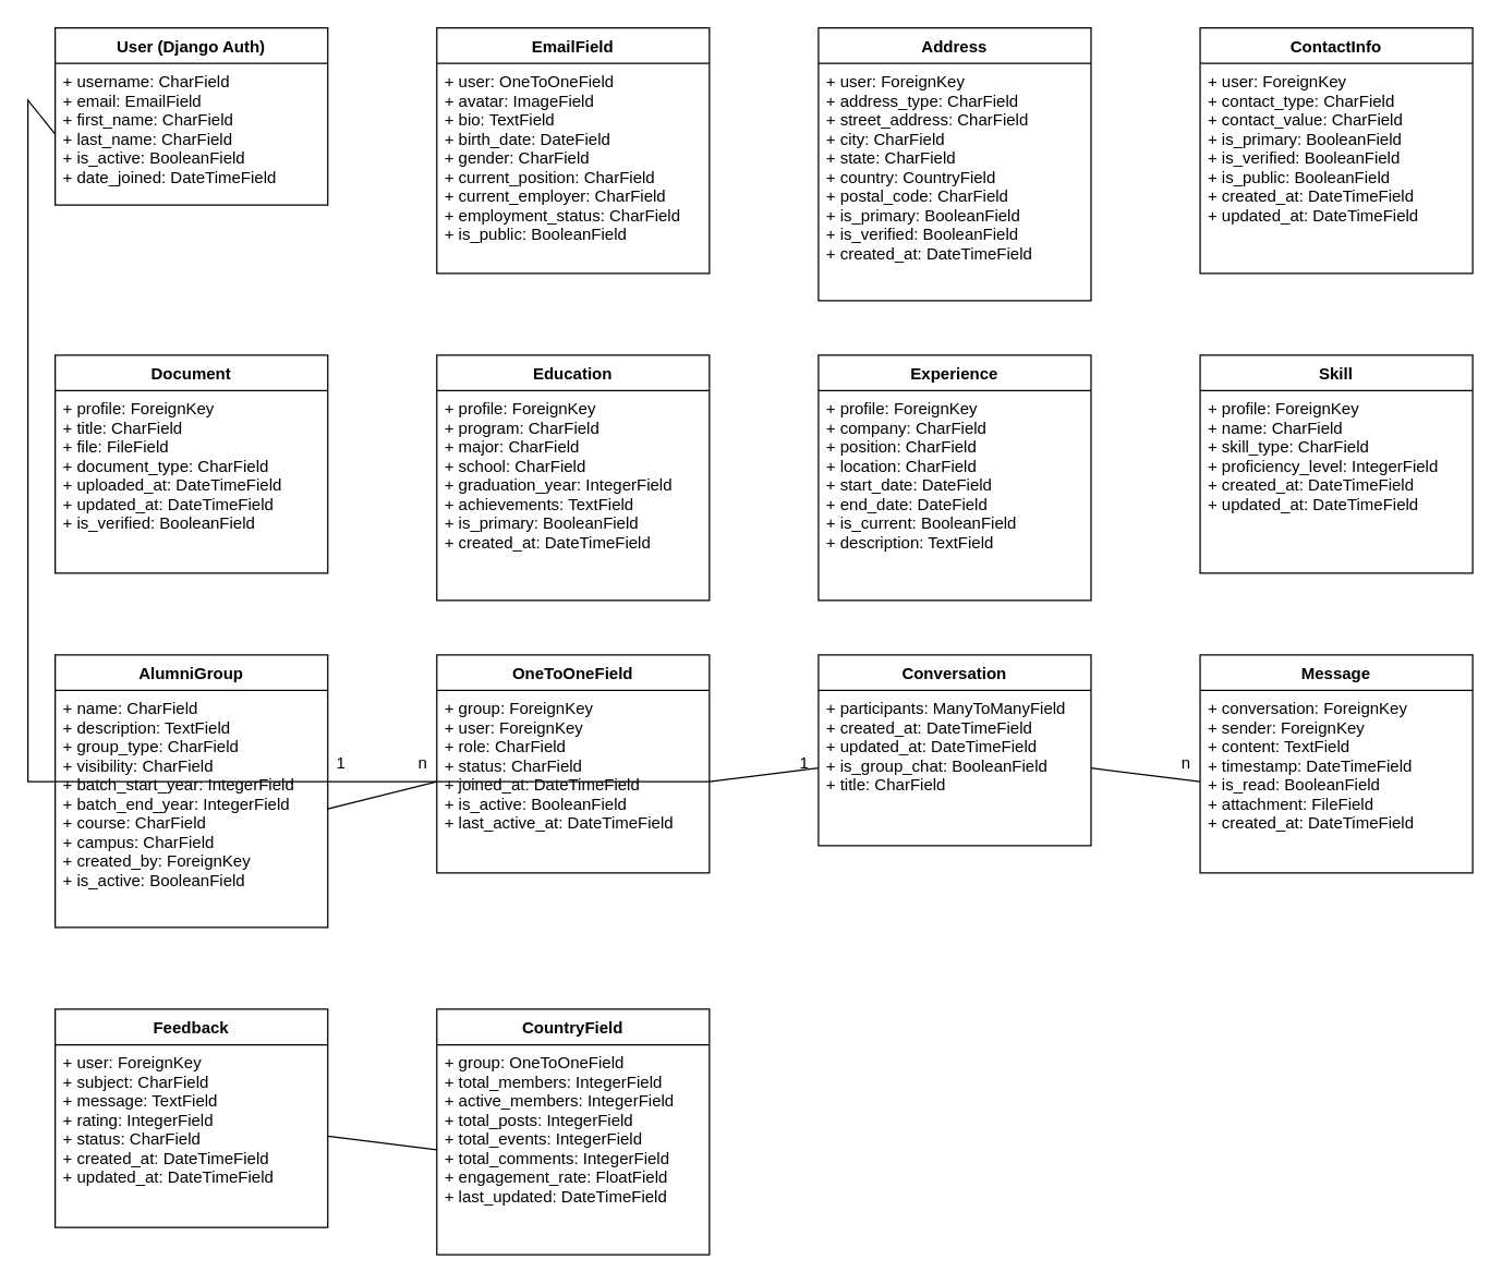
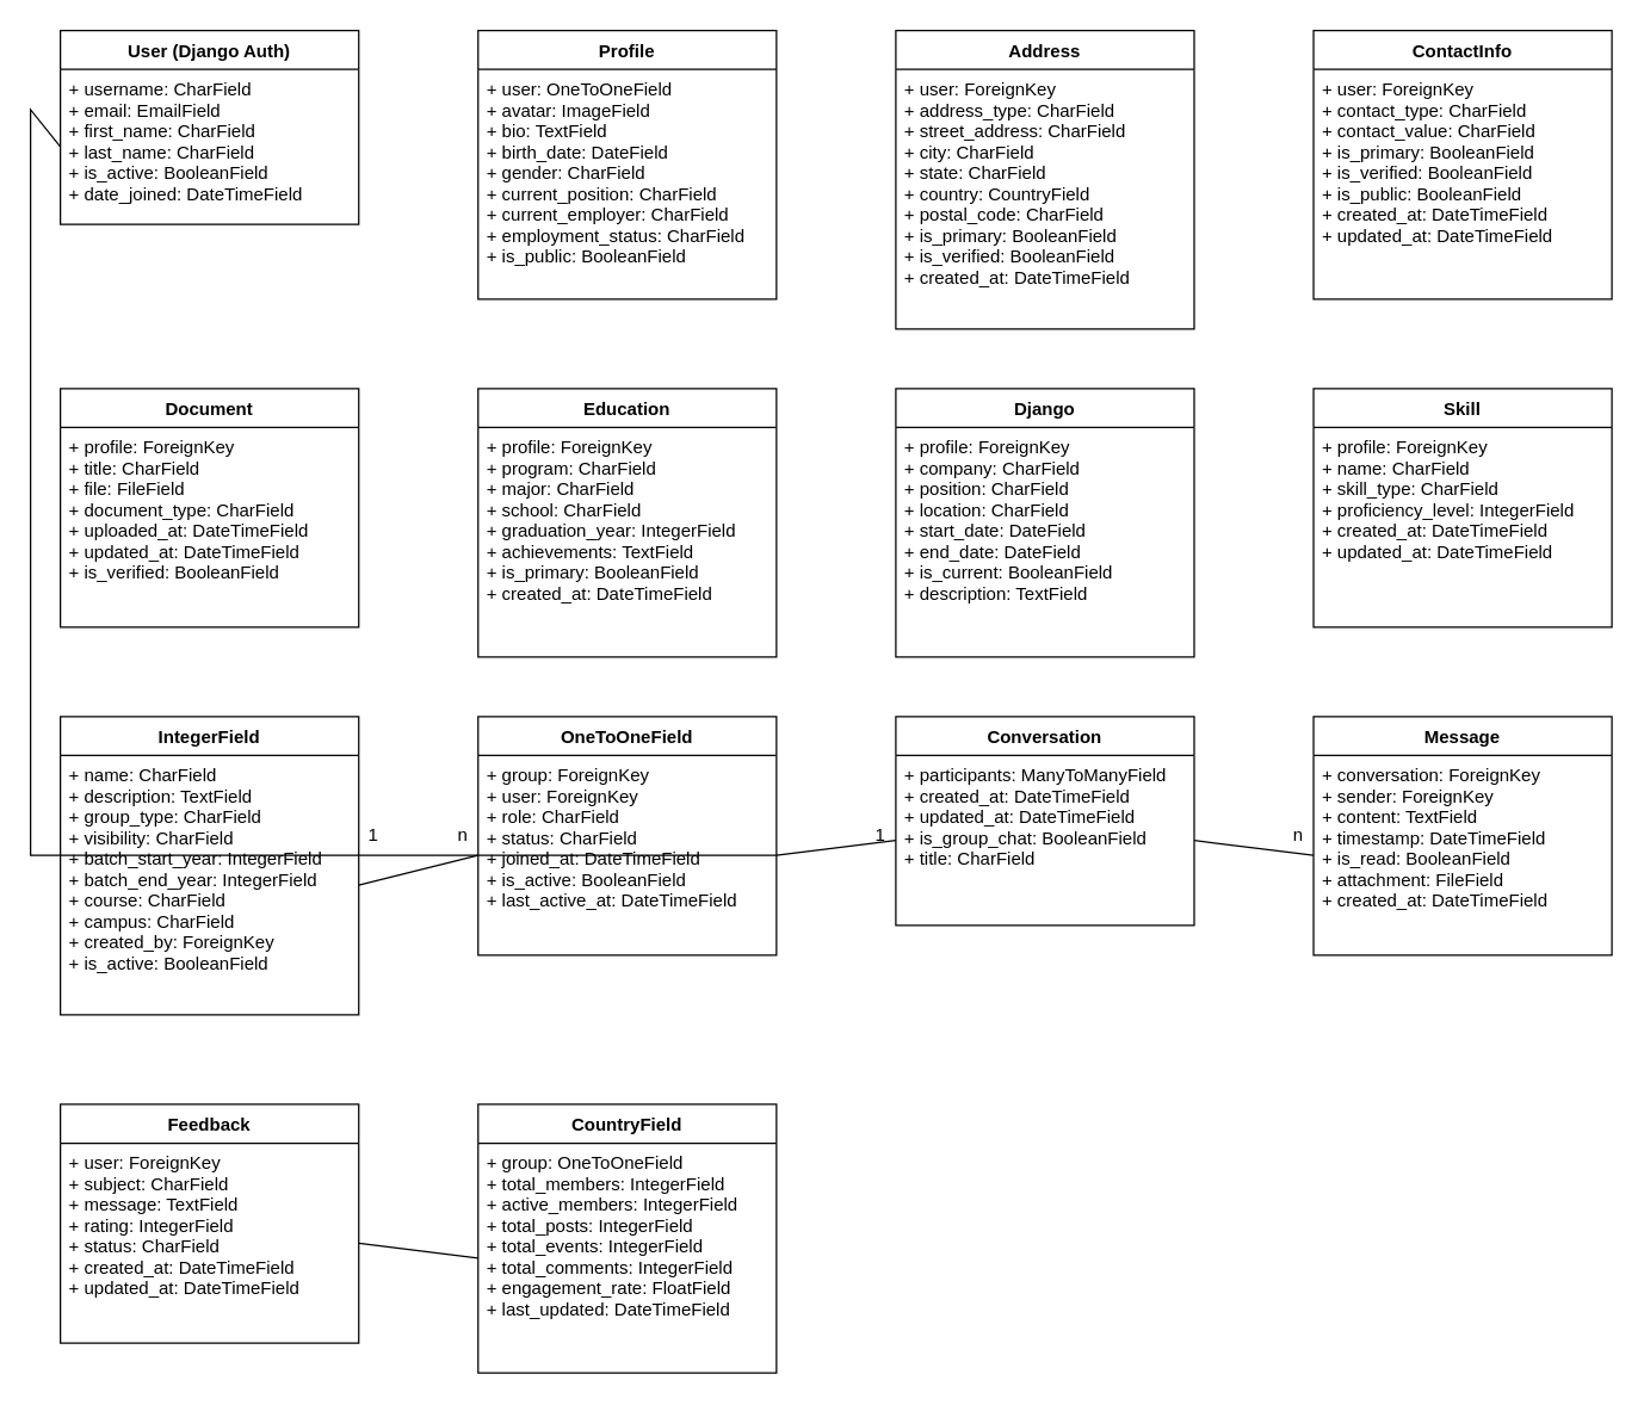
  <mxCell id="0" />
  <mxCell id="1" parent="0" />
  <mxCell id="2" value="User (Django Auth)" style="swimlane;fontStyle=1;align=center;verticalAlign=top;childLayout=stackLayout;horizontal=1;startSize=26;horizontalStack=0;resizeParent=1;resizeParentMax=0;resizeLast=0;collapsible=1;marginBottom=0;" parent="1" vertex="1"><mxGeometry x="40" y="20" width="200" height="130" as="geometry" /></mxCell>
  <mxCell id="3" value="+ username: CharField&#10;+ email: EmailField&#10;+ first_name: CharField&#10;+ last_name: CharField&#10;+ is_active: BooleanField&#10;+ date_joined: DateTimeField" style="text;strokeColor=none;fillColor=none;align=left;verticalAlign=top;spacingLeft=4;spacingRight=4;overflow=hidden;rotatable=0;points=[[0,0.5],[1,0.5]];portConstraint=eastwest;" parent="2" vertex="1"><mxGeometry y="26" width="200" height="104" as="geometry" /></mxCell>
- <mxCell id="4" value="EmailField" style="swimlane;fontStyle=1;align=center;verticalAlign=top;childLayout=stackLayout;horizontal=1;startSize=26;horizontalStack=0;resizeParent=1;resizeParentMax=0;resizeLast=0;collapsible=1;marginBottom=0;" parent="1" vertex="1"><mxGeometry x="320" y="20" width="200" height="180" as="geometry" /></mxCell>
+ <mxCell id="4" value="Profile" style="swimlane;fontStyle=1;align=center;verticalAlign=top;childLayout=stackLayout;horizontal=1;startSize=26;horizontalStack=0;resizeParent=1;resizeParentMax=0;resizeLast=0;collapsible=1;marginBottom=0;" parent="1" vertex="1"><mxGeometry x="320" y="20" width="200" height="180" as="geometry" /></mxCell>
  <mxCell id="5" value="+ user: OneToOneField&#10;+ avatar: ImageField&#10;+ bio: TextField&#10;+ birth_date: DateField&#10;+ gender: CharField&#10;+ current_position: CharField&#10;+ current_employer: CharField&#10;+ employment_status: CharField&#10;+ is_public: BooleanField" style="text;strokeColor=none;fillColor=none;align=left;verticalAlign=top;spacingLeft=4;spacingRight=4;overflow=hidden;rotatable=0;points=[[0,0.5],[1,0.5]];portConstraint=eastwest;" parent="4" vertex="1"><mxGeometry y="26" width="200" height="154" as="geometry" /></mxCell>
  <mxCell id="6" value="Address" style="swimlane;fontStyle=1;align=center;verticalAlign=top;childLayout=stackLayout;horizontal=1;startSize=26;horizontalStack=0;resizeParent=1;resizeParentMax=0;resizeLast=0;collapsible=1;marginBottom=0;" parent="1" vertex="1"><mxGeometry x="600" y="20" width="200" height="200" as="geometry" /></mxCell>
  <mxCell id="7" value="+ user: ForeignKey&#10;+ address_type: CharField&#10;+ street_address: CharField&#10;+ city: CharField&#10;+ state: CharField&#10;+ country: CountryField&#10;+ postal_code: CharField&#10;+ is_primary: BooleanField&#10;+ is_verified: BooleanField&#10;+ created_at: DateTimeField" style="text;strokeColor=none;fillColor=none;align=left;verticalAlign=top;spacingLeft=4;spacingRight=4;overflow=hidden;rotatable=0;points=[[0,0.5],[1,0.5]];portConstraint=eastwest;" parent="6" vertex="1"><mxGeometry y="26" width="200" height="174" as="geometry" /></mxCell>
  <mxCell id="8" value="ContactInfo" style="swimlane;fontStyle=1;align=center;verticalAlign=top;childLayout=stackLayout;horizontal=1;startSize=26;horizontalStack=0;resizeParent=1;resizeParentMax=0;resizeLast=0;collapsible=1;marginBottom=0;" parent="1" vertex="1"><mxGeometry x="880" y="20" width="200" height="180" as="geometry" /></mxCell>
  <mxCell id="9" value="+ user: ForeignKey&#10;+ contact_type: CharField&#10;+ contact_value: CharField&#10;+ is_primary: BooleanField&#10;+ is_verified: BooleanField&#10;+ is_public: BooleanField&#10;+ created_at: DateTimeField&#10;+ updated_at: DateTimeField" style="text;strokeColor=none;fillColor=none;align=left;verticalAlign=top;spacingLeft=4;spacingRight=4;overflow=hidden;rotatable=0;points=[[0,0.5],[1,0.5]];portConstraint=eastwest;" parent="8" vertex="1"><mxGeometry y="26" width="200" height="154" as="geometry" /></mxCell>
  <mxCell id="10" value="Education" style="swimlane;fontStyle=1;align=center;verticalAlign=top;childLayout=stackLayout;horizontal=1;startSize=26;horizontalStack=0;resizeParent=1;resizeParentMax=0;resizeLast=0;collapsible=1;marginBottom=0;" parent="1" vertex="1"><mxGeometry x="320" y="260" width="200" height="180" as="geometry" /></mxCell>
  <mxCell id="11" value="+ profile: ForeignKey&#10;+ program: CharField&#10;+ major: CharField&#10;+ school: CharField&#10;+ graduation_year: IntegerField&#10;+ achievements: TextField&#10;+ is_primary: BooleanField&#10;+ created_at: DateTimeField" style="text;strokeColor=none;fillColor=none;align=left;verticalAlign=top;spacingLeft=4;spacingRight=4;overflow=hidden;rotatable=0;points=[[0,0.5],[1,0.5]];portConstraint=eastwest;" parent="10" vertex="1"><mxGeometry y="26" width="200" height="154" as="geometry" /></mxCell>
- <mxCell id="12" value="Experience" style="swimlane;fontStyle=1;align=center;verticalAlign=top;childLayout=stackLayout;horizontal=1;startSize=26;horizontalStack=0;resizeParent=1;resizeParentMax=0;resizeLast=0;collapsible=1;marginBottom=0;" parent="1" vertex="1"><mxGeometry x="600" y="260" width="200" height="180" as="geometry" /></mxCell>
+ <mxCell id="12" value="Django" style="swimlane;fontStyle=1;align=center;verticalAlign=top;childLayout=stackLayout;horizontal=1;startSize=26;horizontalStack=0;resizeParent=1;resizeParentMax=0;resizeLast=0;collapsible=1;marginBottom=0;" parent="1" vertex="1"><mxGeometry x="600" y="260" width="200" height="180" as="geometry" /></mxCell>
  <mxCell id="13" value="+ profile: ForeignKey&#10;+ company: CharField&#10;+ position: CharField&#10;+ location: CharField&#10;+ start_date: DateField&#10;+ end_date: DateField&#10;+ is_current: BooleanField&#10;+ description: TextField" style="text;strokeColor=none;fillColor=none;align=left;verticalAlign=top;spacingLeft=4;spacingRight=4;overflow=hidden;rotatable=0;points=[[0,0.5],[1,0.5]];portConstraint=eastwest;" parent="12" vertex="1"><mxGeometry y="26" width="200" height="154" as="geometry" /></mxCell>
  <mxCell id="14" value="Skill" style="swimlane;fontStyle=1;align=center;verticalAlign=top;childLayout=stackLayout;horizontal=1;startSize=26;horizontalStack=0;resizeParent=1;resizeParentMax=0;resizeLast=0;collapsible=1;marginBottom=0;" parent="1" vertex="1"><mxGeometry x="880" y="260" width="200" height="160" as="geometry" /></mxCell>
  <mxCell id="15" value="+ profile: ForeignKey&#10;+ name: CharField&#10;+ skill_type: CharField&#10;+ proficiency_level: IntegerField&#10;+ created_at: DateTimeField&#10;+ updated_at: DateTimeField" style="text;strokeColor=none;fillColor=none;align=left;verticalAlign=top;spacingLeft=4;spacingRight=4;overflow=hidden;rotatable=0;points=[[0,0.5],[1,0.5]];portConstraint=eastwest;" parent="14" vertex="1"><mxGeometry y="26" width="200" height="134" as="geometry" /></mxCell>
  <mxCell id="16" value="Document" style="swimlane;fontStyle=1;align=center;verticalAlign=top;childLayout=stackLayout;horizontal=1;startSize=26;horizontalStack=0;resizeParent=1;resizeParentMax=0;resizeLast=0;collapsible=1;marginBottom=0;" parent="1" vertex="1"><mxGeometry x="40" y="260" width="200" height="160" as="geometry" /></mxCell>
  <mxCell id="17" value="+ profile: ForeignKey&#10;+ title: CharField&#10;+ file: FileField&#10;+ document_type: CharField&#10;+ uploaded_at: DateTimeField&#10;+ updated_at: DateTimeField&#10;+ is_verified: BooleanField" style="text;strokeColor=none;fillColor=none;align=left;verticalAlign=top;spacingLeft=4;spacingRight=4;overflow=hidden;rotatable=0;points=[[0,0.5],[1,0.5]];portConstraint=eastwest;" parent="16" vertex="1"><mxGeometry y="26" width="200" height="134" as="geometry" /></mxCell>
- <mxCell id="18" value="AlumniGroup" style="swimlane;fontStyle=1;align=center;verticalAlign=top;childLayout=stackLayout;horizontal=1;startSize=26;horizontalStack=0;resizeParent=1;resizeParentMax=0;resizeLast=0;collapsible=1;marginBottom=0;" vertex="1" parent="1"><mxGeometry x="40" y="480" width="200" height="200" as="geometry" /></mxCell>
+ <mxCell id="18" value="IntegerField" style="swimlane;fontStyle=1;align=center;verticalAlign=top;childLayout=stackLayout;horizontal=1;startSize=26;horizontalStack=0;resizeParent=1;resizeParentMax=0;resizeLast=0;collapsible=1;marginBottom=0;" vertex="1" parent="1"><mxGeometry x="40" y="480" width="200" height="200" as="geometry" /></mxCell>
  <mxCell id="19" value="+ name: CharField&#10;+ description: TextField&#10;+ group_type: CharField&#10;+ visibility: CharField&#10;+ batch_start_year: IntegerField&#10;+ batch_end_year: IntegerField&#10;+ course: CharField&#10;+ campus: CharField&#10;+ created_by: ForeignKey&#10;+ is_active: BooleanField" style="text;strokeColor=none;fillColor=none;align=left;verticalAlign=top;spacingLeft=4;spacingRight=4;overflow=hidden;rotatable=0;points=[[0,0.5],[1,0.5]];portConstraint=eastwest;" vertex="1" parent="18"><mxGeometry y="26" width="200" height="174" as="geometry" /></mxCell>
  <mxCell id="20" value="OneToOneField" style="swimlane;fontStyle=1;align=center;verticalAlign=top;childLayout=stackLayout;horizontal=1;startSize=26;horizontalStack=0;resizeParent=1;resizeParentMax=0;resizeLast=0;collapsible=1;marginBottom=0;" vertex="1" parent="1"><mxGeometry x="320" y="480" width="200" height="160" as="geometry" /></mxCell>
  <mxCell id="21" value="+ group: ForeignKey&#10;+ user: ForeignKey&#10;+ role: CharField&#10;+ status: CharField&#10;+ joined_at: DateTimeField&#10;+ is_active: BooleanField&#10;+ last_active_at: DateTimeField" style="text;strokeColor=none;fillColor=none;align=left;verticalAlign=top;spacingLeft=4;spacingRight=4;overflow=hidden;rotatable=0;points=[[0,0.5],[1,0.5]];portConstraint=eastwest;" vertex="1" parent="20"><mxGeometry y="26" width="200" height="134" as="geometry" /></mxCell>
  <mxCell id="22" value="Conversation" style="swimlane;fontStyle=1;align=center;verticalAlign=top;childLayout=stackLayout;horizontal=1;startSize=26;horizontalStack=0;resizeParent=1;resizeParentMax=0;resizeLast=0;collapsible=1;marginBottom=0;" vertex="1" parent="1"><mxGeometry x="600" y="480" width="200" height="140" as="geometry" /></mxCell>
  <mxCell id="23" value="+ participants: ManyToManyField&#10;+ created_at: DateTimeField&#10;+ updated_at: DateTimeField&#10;+ is_group_chat: BooleanField&#10;+ title: CharField" style="text;strokeColor=none;fillColor=none;align=left;verticalAlign=top;spacingLeft=4;spacingRight=4;overflow=hidden;rotatable=0;points=[[0,0.5],[1,0.5]];portConstraint=eastwest;" vertex="1" parent="22"><mxGeometry y="26" width="200" height="114" as="geometry" /></mxCell>
  <mxCell id="24" value="Message" style="swimlane;fontStyle=1;align=center;verticalAlign=top;childLayout=stackLayout;horizontal=1;startSize=26;horizontalStack=0;resizeParent=1;resizeParentMax=0;resizeLast=0;collapsible=1;marginBottom=0;" vertex="1" parent="1"><mxGeometry x="880" y="480" width="200" height="160" as="geometry" /></mxCell>
  <mxCell id="25" value="+ conversation: ForeignKey&#10;+ sender: ForeignKey&#10;+ content: TextField&#10;+ timestamp: DateTimeField&#10;+ is_read: BooleanField&#10;+ attachment: FileField&#10;+ created_at: DateTimeField" style="text;strokeColor=none;fillColor=none;align=left;verticalAlign=top;spacingLeft=4;spacingRight=4;overflow=hidden;rotatable=0;points=[[0,0.5],[1,0.5]];portConstraint=eastwest;" vertex="1" parent="24"><mxGeometry y="26" width="200" height="134" as="geometry" /></mxCell>
  <mxCell id="26" value="Feedback" style="swimlane;fontStyle=1;align=center;verticalAlign=top;childLayout=stackLayout;horizontal=1;startSize=26;horizontalStack=0;resizeParent=1;resizeParentMax=0;resizeLast=0;collapsible=1;marginBottom=0;" vertex="1" parent="1"><mxGeometry x="40" y="740" width="200" height="160" as="geometry" /></mxCell>
  <mxCell id="27" value="+ user: ForeignKey&#10;+ subject: CharField&#10;+ message: TextField&#10;+ rating: IntegerField&#10;+ status: CharField&#10;+ created_at: DateTimeField&#10;+ updated_at: DateTimeField" style="text;strokeColor=none;fillColor=none;align=left;verticalAlign=top;spacingLeft=4;spacingRight=4;overflow=hidden;rotatable=0;points=[[0,0.5],[1,0.5]];portConstraint=eastwest;" vertex="1" parent="26"><mxGeometry y="26" width="200" height="134" as="geometry" /></mxCell>
  <mxCell id="28" value="CountryField" style="swimlane;fontStyle=1;align=center;verticalAlign=top;childLayout=stackLayout;horizontal=1;startSize=26;horizontalStack=0;resizeParent=1;resizeParentMax=0;resizeLast=0;collapsible=1;marginBottom=0;" vertex="1" parent="1"><mxGeometry x="320" y="740" width="200" height="180" as="geometry" /></mxCell>
  <mxCell id="29" value="+ group: OneToOneField&#10;+ total_members: IntegerField&#10;+ active_members: IntegerField&#10;+ total_posts: IntegerField&#10;+ total_events: IntegerField&#10;+ total_comments: IntegerField&#10;+ engagement_rate: FloatField&#10;+ last_updated: DateTimeField" style="text;strokeColor=none;fillColor=none;align=left;verticalAlign=top;spacingLeft=4;spacingRight=4;overflow=hidden;rotatable=0;points=[[0,0.5],[1,0.5]];portConstraint=eastwest;" vertex="1" parent="28"><mxGeometry y="26" width="200" height="154" as="geometry" /></mxCell>
  <mxCell id="30" value="" style="endArrow=none;html=1;rounded=0;exitX=1;exitY=0.5;exitDx=0;exitDy=0;entryX=0;entryY=0.5;entryDx=0;entryDy=0;" edge="1" parent="1" source="19" target="21"><mxGeometry relative="1" as="geometry" /></mxCell>
  <mxCell id="31" value="" style="endArrow=none;html=1;rounded=0;exitX=0;exitY=0.5;exitDx=0;exitDy=0;entryX=1;entryY=0.5;entryDx=0;entryDy=0;" edge="1" parent="1" source="3" target="21"><mxGeometry relative="1" as="geometry"><Array as="points"><mxPoint x="20" y="73" /><mxPoint x="20" y="573" /></Array></mxGeometry></mxCell>
  <mxCell id="32" value="" style="endArrow=none;html=1;rounded=0;exitX=1;exitY=0.5;exitDx=0;exitDy=0;entryX=0;entryY=0.5;entryDx=0;entryDy=0;" edge="1" parent="1" source="21" target="23"><mxGeometry relative="1" as="geometry" /></mxCell>
  <mxCell id="33" value="" style="endArrow=none;html=1;rounded=0;exitX=1;exitY=0.5;exitDx=0;exitDy=0;entryX=0;entryY=0.5;entryDx=0;entryDy=0;" edge="1" parent="1" source="23" target="25"><mxGeometry relative="1" as="geometry" /></mxCell>
  <mxCell id="34" value="" style="endArrow=none;html=1;rounded=0;exitX=1;exitY=0.5;exitDx=0;exitDy=0;entryX=0;entryY=0.5;entryDx=0;entryDy=0;" edge="1" parent="1" source="27" target="29"><mxGeometry relative="1" as="geometry" /></mxCell>
  <mxCell id="35" value="1" style="text;html=1;strokeColor=none;fillColor=none;align=center;verticalAlign=middle;whiteSpace=wrap;rounded=0;" vertex="1" parent="1"><mxGeometry x="240" y="550" width="20" height="20" as="geometry" /></mxCell>
  <mxCell id="36" value="n" style="text;html=1;strokeColor=none;fillColor=none;align=center;verticalAlign=middle;whiteSpace=wrap;rounded=0;" vertex="1" parent="1"><mxGeometry x="300" y="550" width="20" height="20" as="geometry" /></mxCell>
  <mxCell id="37" value="1" style="text;html=1;strokeColor=none;fillColor=none;align=center;verticalAlign=middle;whiteSpace=wrap;rounded=0;" vertex="1" parent="1"><mxGeometry x="580" y="550" width="20" height="20" as="geometry" /></mxCell>
  <mxCell id="38" value="n" style="text;html=1;strokeColor=none;fillColor=none;align=center;verticalAlign=middle;whiteSpace=wrap;rounded=0;" vertex="1" parent="1"><mxGeometry x="860" y="550" width="20" height="20" as="geometry" /></mxCell>
